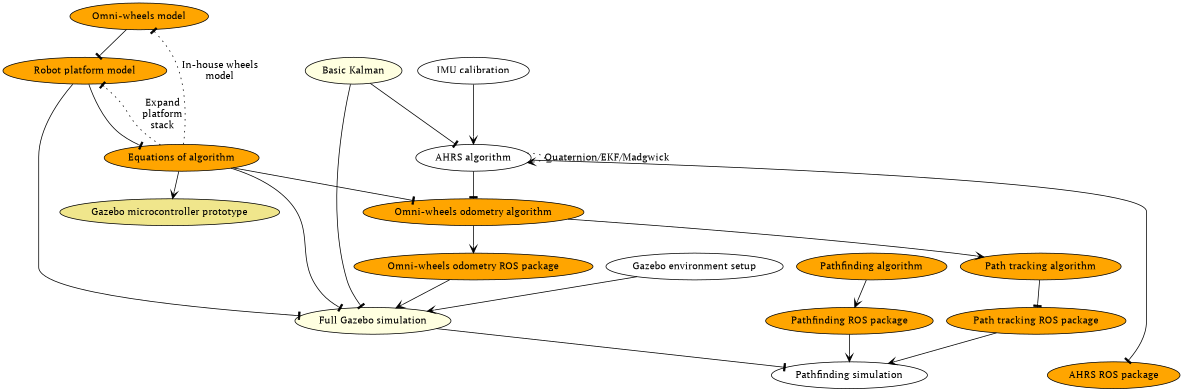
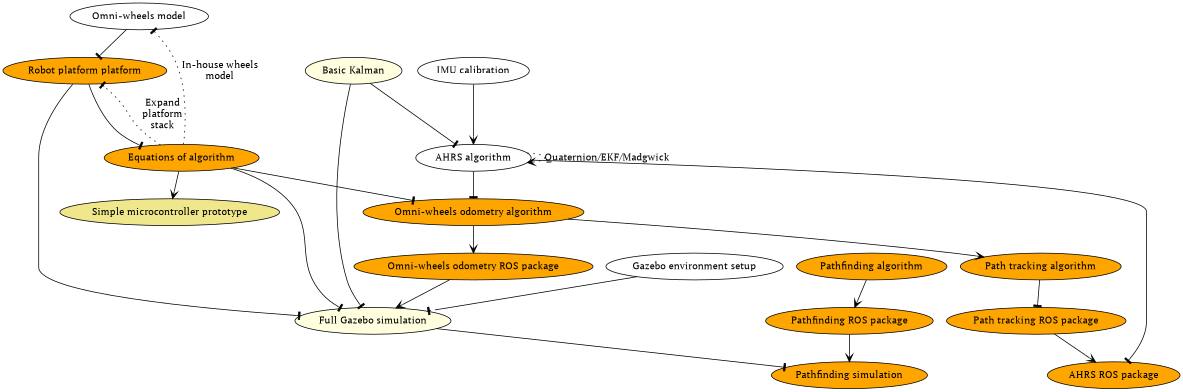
  digraph {
    fontname="PT Serif"
    node [fillcolor=orange fontname="PT Serif" style=filled]
    edge [arrowhead=tee fontname="PT Serif"]
-   "Omni-wheels model"
-   "Robot platform model"
+   "Omni-wheels model" [fillcolor=white]
+   "Robot platform model" [label="Robot platform platform"]
    n3 [label="Equations of algorithm"]
    "Full Gazebo simulation" [fillcolor=lightyellow]
-   "Simple microcontroller prototype" [fillcolor=khaki label="Gazebo microcontroller prototype"]
+   "Simple microcontroller prototype" [fillcolor=khaki]
    "Omni-wheels odometry algorithm"
-   "Pathfinding simulation" [fillcolor=white]
+   "Pathfinding simulation"
    "Omni-wheels odometry ROS package"
    "Path tracking algorithm"
    "Path tracking ROS package"
    "Gazebo environment setup" [fillcolor=white]
    "Basic Kalman" [fillcolor=lightyellow]
    "AHRS algorithm" [fillcolor=white]
    "AHRS ROS package"
    "IMU calibration" [fillcolor=white]
    "Pathfinding algorithm"
    "Pathfinding ROS package"
    "Omni-wheels model" -> "Robot platform model"
    "Robot platform model" -> n3
    "Robot platform model" -> "Full Gazebo simulation"
    n3 -> "Omni-wheels model" [label="In-house wheels\nmodel" style=dotted]
    n3 -> "Robot platform model" [label="Expand\nplatform\nstack" style=dotted]
    n3 -> "Full Gazebo simulation"
    n3 -> "Simple microcontroller prototype" [arrowhead=vee]
    n3 -> "Omni-wheels odometry algorithm"
    "Full Gazebo simulation" -> "Pathfinding simulation"
    "Omni-wheels odometry algorithm" -> "Omni-wheels odometry ROS package" [arrowhead=vee]
    "Omni-wheels odometry algorithm" -> "Path tracking algorithm" [arrowhead=vee]
    "Omni-wheels odometry ROS package" -> "Full Gazebo simulation" [arrowhead=vee]
    "Path tracking algorithm" -> "Path tracking ROS package"
-   "Path tracking ROS package" -> "Pathfinding simulation" [arrowhead=vee]
-   "Gazebo environment setup" -> "Full Gazebo simulation" [arrowhead=vee]
+   "Path tracking ROS package" -> "AHRS ROS package" [arrowhead=vee]
+   "Gazebo environment setup" -> "Full Gazebo simulation"
    "Basic Kalman" -> "Full Gazebo simulation"
    "Basic Kalman" -> "AHRS algorithm"
    "AHRS algorithm" -> "Omni-wheels odometry algorithm"
    "AHRS algorithm" -> "AHRS algorithm" [arrowhead=vee label="Quaternion/EKF/Madgwick" style=dotted]
    "AHRS algorithm" -> "AHRS ROS package"
    "IMU calibration" -> "AHRS algorithm" [arrowhead=vee]
    "Pathfinding algorithm" -> "Pathfinding ROS package" [arrowhead=vee]
    "Pathfinding ROS package" -> "Pathfinding simulation" [arrowhead=vee]
  }
